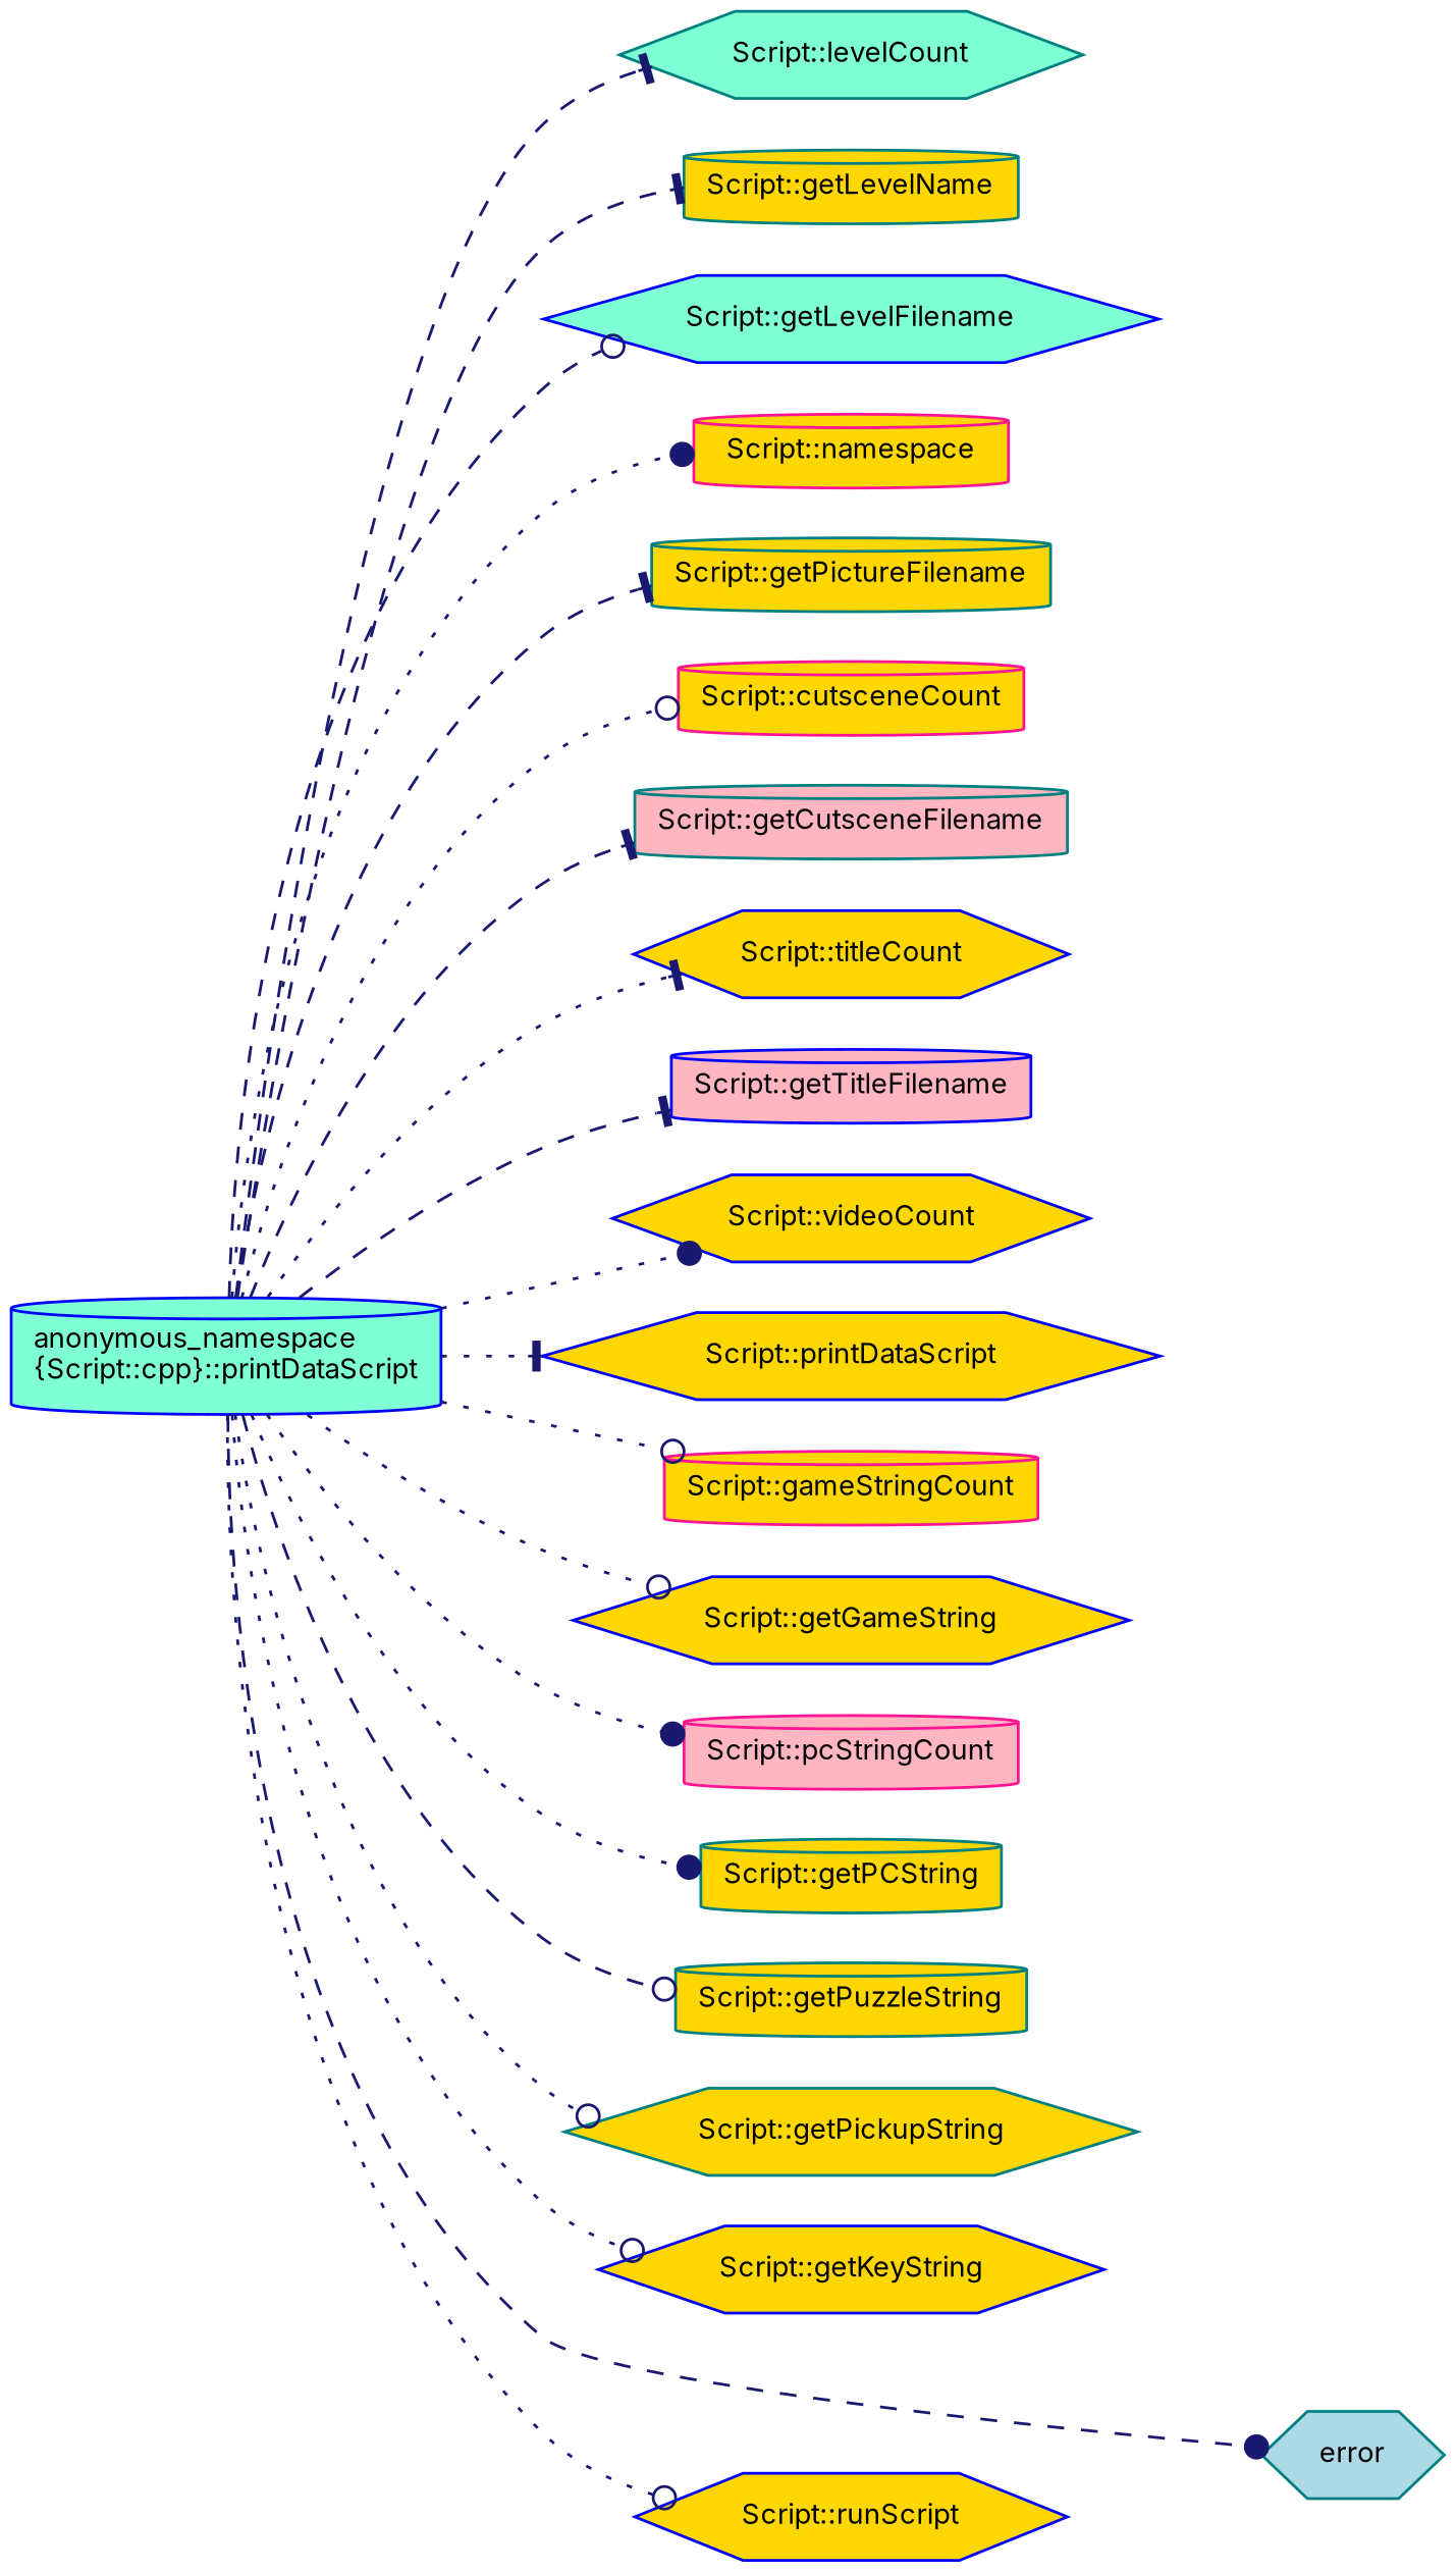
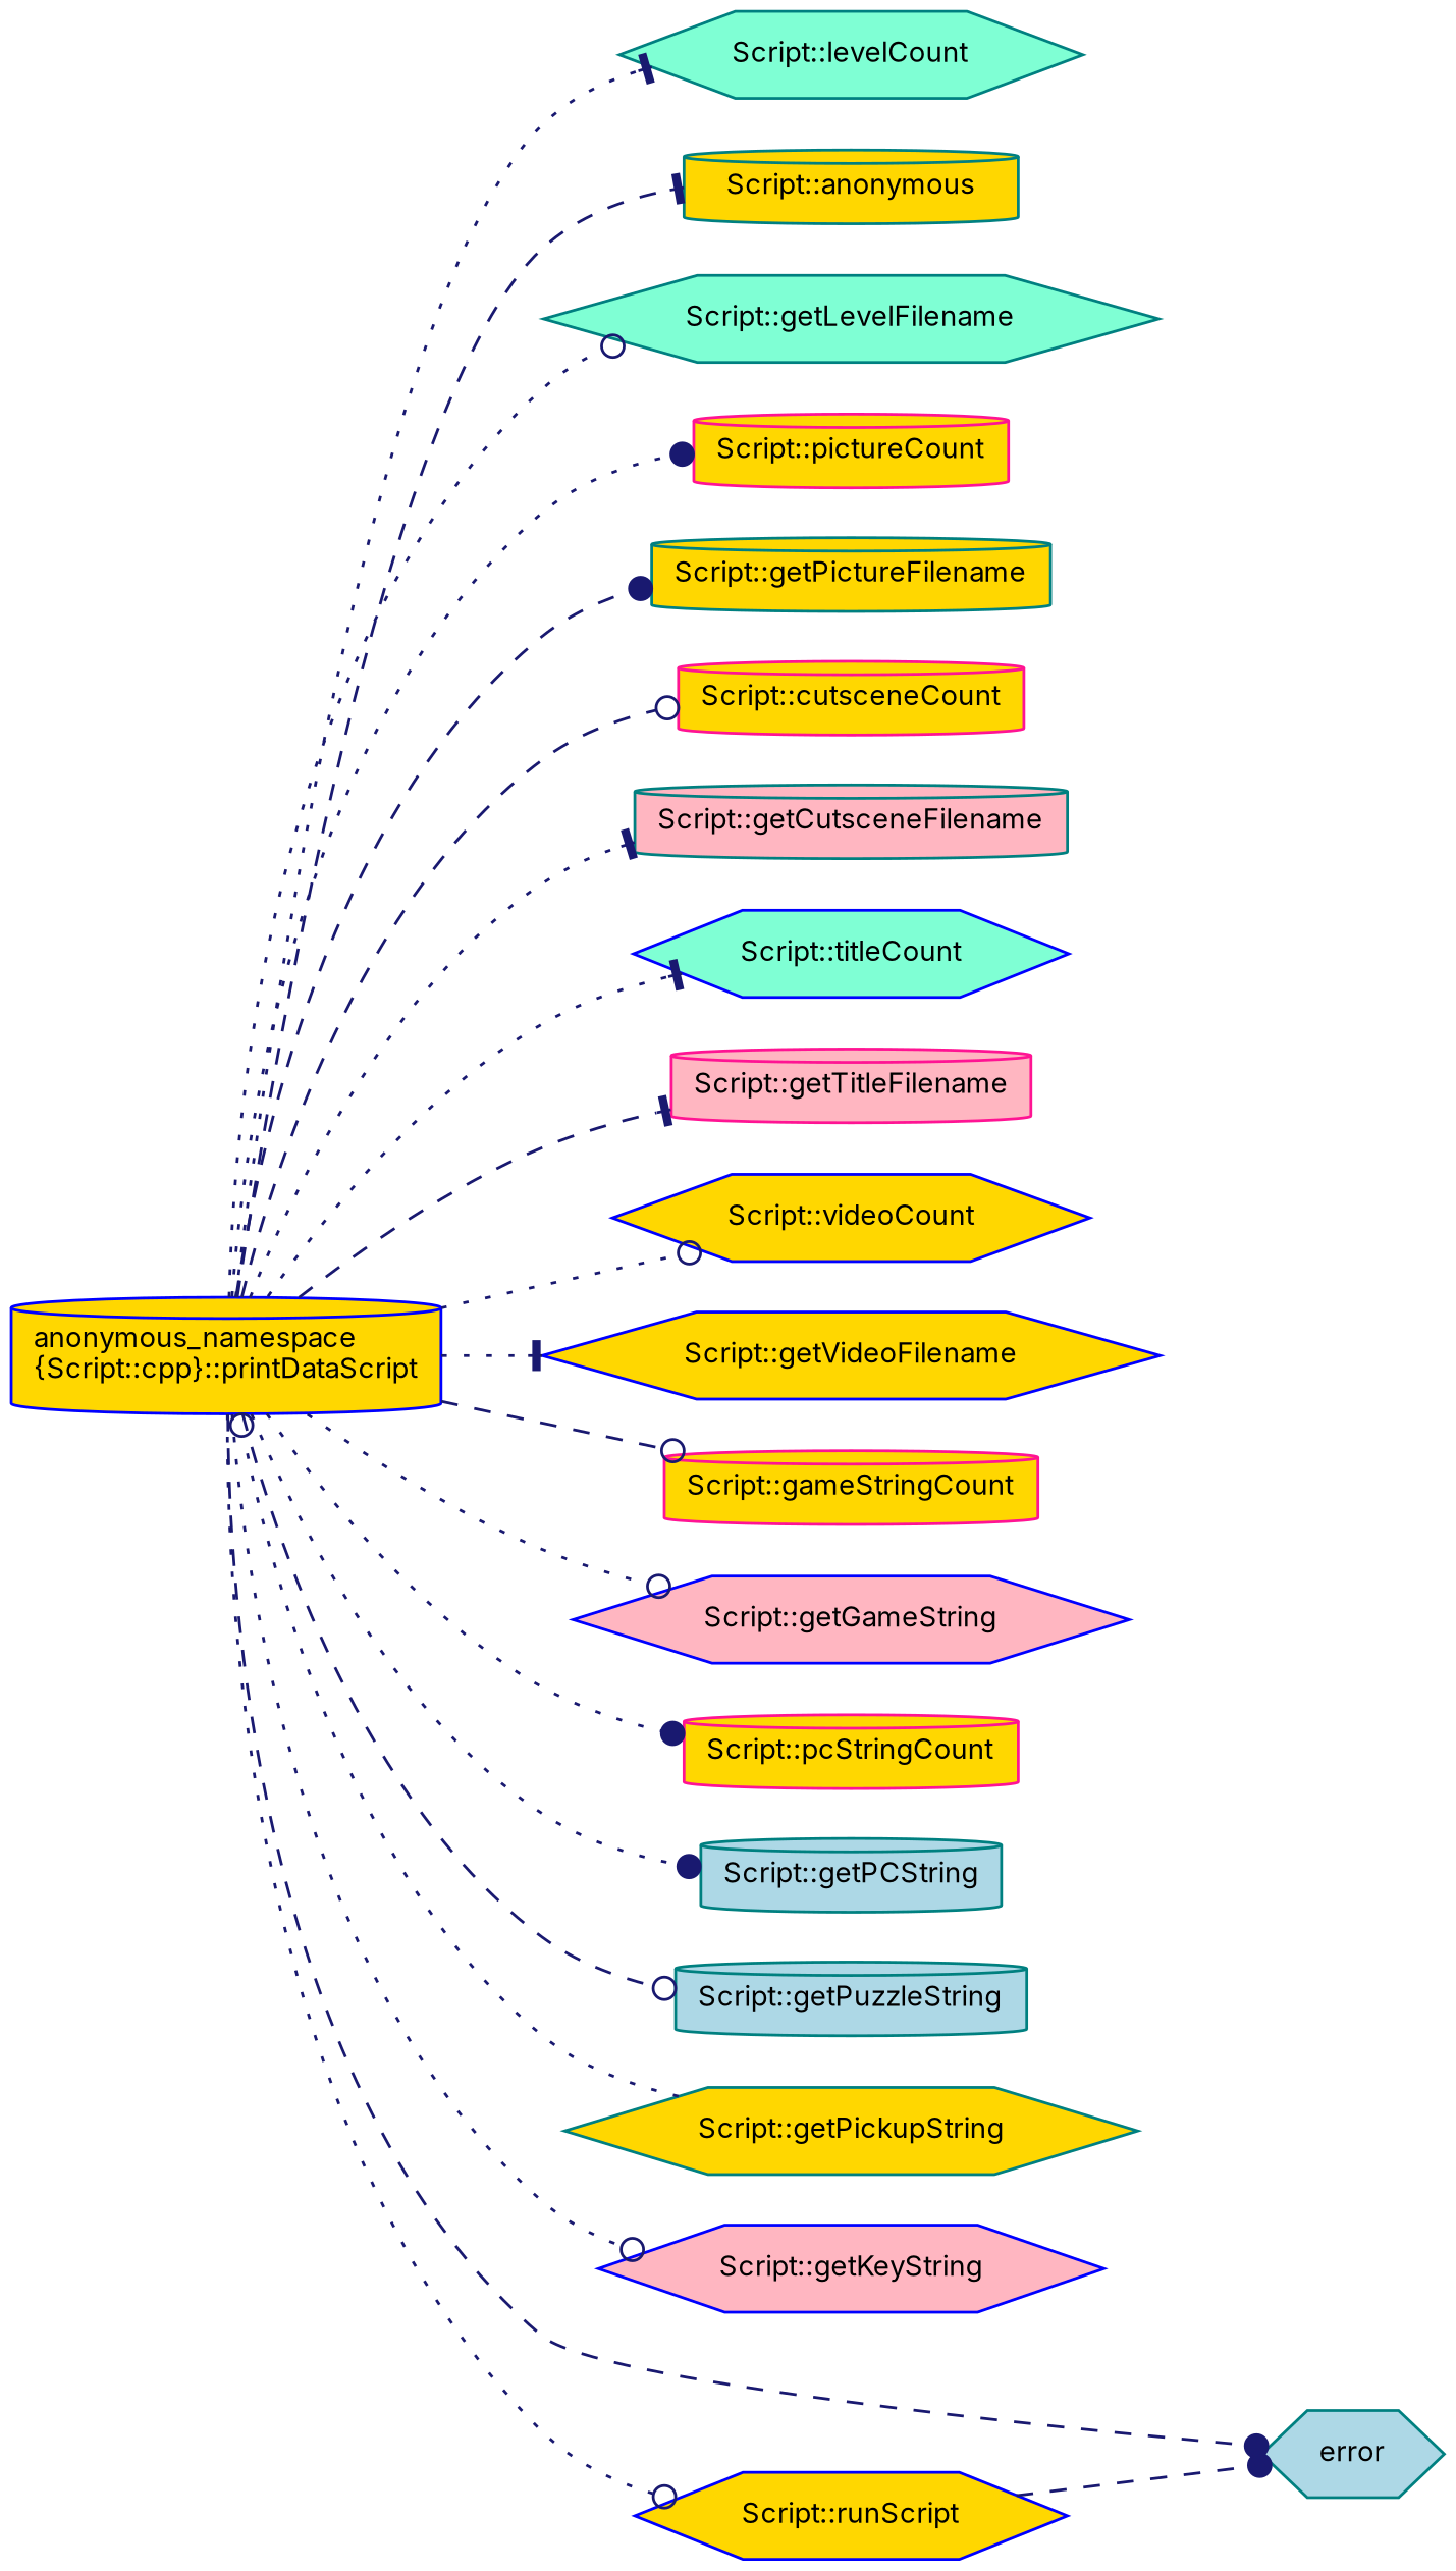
  digraph {
    fontname=Inter
    rankdir=LR
    node [color=blue fillcolor=gold fontname=Inter fontsize=10 shape=cylinder style=filled]
    edge [arrowhead=odot color=midnightblue fontname=Inter fontsize=10 labelfontname=Helvetica labelfontsize=10 style=dotted]
-   n1 [fillcolor=aquamarine fontcolor=black height=0.2 label="anonymous_namespace\l\{Script::cpp\}::printDataScript" width=0.4]
+   n1 [fontcolor=black height=0.2 label="anonymous_namespace\l\{Script::cpp\}::printDataScript" width=0.4]
    n2 [color=teal fillcolor=aquamarine height=0.2 label="Script::levelCount" shape=hexagon width=0.4]
-   n3 [color=teal height=0.2 label="Script::getLevelName" width=0.4]
-   n4 [fillcolor=aquamarine height=0.2 label="Script::getLevelFilename" shape=hexagon width=0.4]
-   n5 [color=deeppink height=0.2 label="Script::namespace" width=0.4]
+   n3 [color=teal height=0.2 label="Script::anonymous" width=0.4]
+   n4 [color=teal fillcolor=aquamarine height=0.2 label="Script::getLevelFilename" shape=hexagon width=0.4]
+   n5 [color=deeppink height=0.2 label="Script::pictureCount" width=0.4]
    n6 [color=teal height=0.2 label="Script::getPictureFilename" width=0.4]
    n7 [color=deeppink height=0.2 label="Script::cutsceneCount" width=0.4]
    n8 [color=teal fillcolor=lightpink height=0.2 label="Script::getCutsceneFilename" width=0.4]
-   n9 [height=0.2 label="Script::titleCount" shape=hexagon width=0.4]
-   n10 [fillcolor=lightpink height=0.2 label="Script::getTitleFilename" width=0.4]
+   n9 [fillcolor=aquamarine height=0.2 label="Script::titleCount" shape=hexagon width=0.4]
+   n10 [color=deeppink fillcolor=lightpink height=0.2 label="Script::getTitleFilename" width=0.4]
    n11 [height=0.2 label="Script::videoCount" shape=hexagon width=0.4]
-   n12 [height=0.2 label="Script::printDataScript" shape=hexagon width=0.4]
+   n12 [height=0.2 label="Script::getVideoFilename" shape=hexagon width=0.4]
    n13 [color=deeppink height=0.2 label="Script::gameStringCount" width=0.4]
-   n14 [height=0.2 label="Script::getGameString" shape=hexagon width=0.4]
-   n15 [color=deeppink fillcolor=lightpink height=0.2 label="Script::pcStringCount" width=0.4]
-   n16 [color=teal height=0.2 label="Script::getPCString" width=0.4]
-   n17 [color=teal height=0.2 label="Script::getPuzzleString" width=0.4]
+   n14 [fillcolor=lightpink height=0.2 label="Script::getGameString" shape=hexagon width=0.4]
+   n15 [color=deeppink height=0.2 label="Script::pcStringCount" width=0.4]
+   n16 [color=teal fillcolor=lightblue height=0.2 label="Script::getPCString" width=0.4]
+   n17 [color=teal fillcolor=lightblue height=0.2 label="Script::getPuzzleString" width=0.4]
    n18 [color=teal height=0.2 label="Script::getPickupString" shape=hexagon width=0.4]
-   n19 [height=0.2 label="Script::getKeyString" shape=hexagon width=0.4]
+   n19 [fillcolor=lightpink height=0.2 label="Script::getKeyString" shape=hexagon width=0.4]
    n20 [color=teal fillcolor=lightblue height=0.2 label=error shape=hexagon width=0.4]
    n21 [height=0.2 label="Script::runScript" shape=hexagon width=0.4]
-   n1 -> n2 [arrowhead=tee style=dashed]
+   n1 -> n2 [arrowhead=tee]
    n1 -> n3 [arrowhead=tee style=dashed]
-   n1 -> n4 [style=dashed]
+   n1 -> n4
    n1 -> n5 [arrowhead=dot]
-   n1 -> n6 [arrowhead=tee style=dashed]
-   n1 -> n7
-   n1 -> n8 [arrowhead=tee style=dashed]
+   n1 -> n6 [arrowhead=dot style=dashed]
+   n1 -> n7 [style=dashed]
+   n1 -> n8 [arrowhead=tee]
    n1 -> n9 [arrowhead=tee]
    n1 -> n10 [arrowhead=tee style=dashed]
-   n1 -> n11 [arrowhead=dot]
+   n1 -> n11
    n1 -> n12 [arrowhead=tee]
-   n1 -> n13
+   n1 -> n13 [style=dashed]
    n1 -> n14
    n1 -> n15 [arrowhead=dot]
    n1 -> n16 [arrowhead=dot]
    n1 -> n17 [style=dashed]
-   n1 -> n18
+   n18 -> n1
    n1 -> n19
    n1 -> n20 [arrowhead=dot style=dashed]
    n1 -> n21
+   n21 -> n20 [arrowhead=dot style=dashed]
  }
